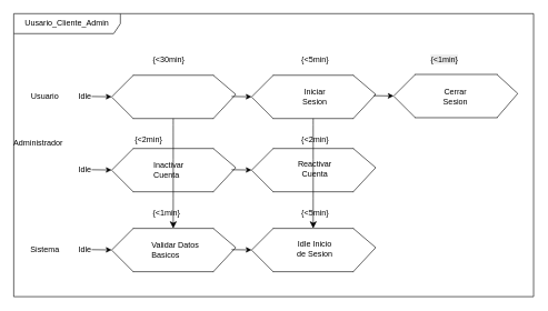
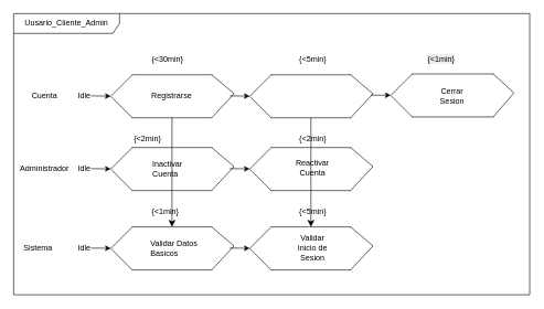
  <mxCell id="0" />
  <mxCell id="1" parent="0" />
  <mxCell id="2" style="edgeStyle=none;curved=1;rounded=0;orthogonalLoop=1;jettySize=auto;html=1;entryX=0;entryY=0.5;entryDx=0;entryDy=0;fontSize=12;startSize=8;endSize=8;" edge="1" parent="1" source="3" target="50"><mxGeometry relative="1" as="geometry" /></mxCell>
  <mxCell id="3" value="" style="shape=partialRectangle;whiteSpace=wrap;html=1;top=0;bottom=0;fillColor=none;rotation=90;" vertex="1" parent="1"><mxGeometry x="226.87" y="85" width="65" height="120" as="geometry" /></mxCell>
  <mxCell id="4" value="" style="endArrow=none;html=1;rounded=0;exitX=1;exitY=0;exitDx=0;exitDy=0;" edge="1" parent="1" source="3"><mxGeometry width="50" height="50" relative="1" as="geometry"><mxPoint x="363.12" y="151.25" as="sourcePoint" /><mxPoint x="353.12" y="141.25" as="targetPoint" /></mxGeometry></mxCell>
  <mxCell id="5" value="" style="endArrow=none;html=1;rounded=0;exitX=0;exitY=0;exitDx=0;exitDy=0;" edge="1" parent="1" source="3"><mxGeometry width="50" height="50" relative="1" as="geometry"><mxPoint x="363.12" y="103.25" as="sourcePoint" /><mxPoint x="353.12" y="141.25" as="targetPoint" /></mxGeometry></mxCell>
  <mxCell id="6" value="" style="endArrow=none;html=1;rounded=0;entryX=1;entryY=1;entryDx=0;entryDy=0;" edge="1" parent="1" target="3"><mxGeometry width="50" height="50" relative="1" as="geometry"><mxPoint x="166.87" y="145" as="sourcePoint" /><mxPoint x="190.12" y="173.25" as="targetPoint" /></mxGeometry></mxCell>
  <mxCell id="7" value="" style="endArrow=none;html=1;rounded=0;entryX=0;entryY=1;entryDx=0;entryDy=0;" edge="1" parent="1" target="3"><mxGeometry width="50" height="50" relative="1" as="geometry"><mxPoint x="166.87" y="145" as="sourcePoint" /><mxPoint x="190.12" y="115" as="targetPoint" /></mxGeometry></mxCell>
  <mxCell id="8" style="edgeStyle=none;curved=1;rounded=0;orthogonalLoop=1;jettySize=auto;html=1;entryX=0;entryY=0.5;entryDx=0;entryDy=0;fontSize=12;startSize=8;endSize=8;" edge="1" parent="1" source="9" target="55"><mxGeometry relative="1" as="geometry" /></mxCell>
  <mxCell id="9" value="" style="shape=partialRectangle;whiteSpace=wrap;html=1;top=0;bottom=0;fillColor=none;rotation=90;" vertex="1" parent="1"><mxGeometry x="436.87" y="85" width="65" height="120" as="geometry" /></mxCell>
  <mxCell id="10" value="" style="endArrow=none;html=1;rounded=0;exitX=1;exitY=0;exitDx=0;exitDy=0;" edge="1" parent="1" source="9"><mxGeometry width="50" height="50" relative="1" as="geometry"><mxPoint x="573.12" y="151.25" as="sourcePoint" /><mxPoint x="563.12" y="141.25" as="targetPoint" /></mxGeometry></mxCell>
  <mxCell id="11" value="" style="endArrow=none;html=1;rounded=0;exitX=0;exitY=0;exitDx=0;exitDy=0;" edge="1" parent="1" source="9"><mxGeometry width="50" height="50" relative="1" as="geometry"><mxPoint x="573.12" y="103.25" as="sourcePoint" /><mxPoint x="563.12" y="141.25" as="targetPoint" /></mxGeometry></mxCell>
  <mxCell id="12" value="" style="endArrow=none;html=1;rounded=0;entryX=1;entryY=1;entryDx=0;entryDy=0;" edge="1" parent="1" target="9"><mxGeometry width="50" height="50" relative="1" as="geometry"><mxPoint x="376.87" y="145" as="sourcePoint" /><mxPoint x="400.12" y="173.25" as="targetPoint" /></mxGeometry></mxCell>
  <mxCell id="13" value="" style="endArrow=none;html=1;rounded=0;entryX=0;entryY=1;entryDx=0;entryDy=0;" edge="1" parent="1" target="9"><mxGeometry width="50" height="50" relative="1" as="geometry"><mxPoint x="376.87" y="145" as="sourcePoint" /><mxPoint x="400.12" y="115" as="targetPoint" /></mxGeometry></mxCell>
  <mxCell id="14" value="&lt;font style=&quot;vertical-align: inherit;&quot;&gt;&lt;font style=&quot;vertical-align: inherit;&quot;&gt;Idle&lt;/font&gt;&lt;/font&gt;" style="text;html=1;align=center;verticalAlign=middle;whiteSpace=wrap;rounded=0;" vertex="1" parent="1"><mxGeometry x="96.87" y="130" width="60" height="30" as="geometry" /></mxCell>
  <mxCell id="15" value="" style="shape=partialRectangle;whiteSpace=wrap;html=1;top=0;bottom=0;fillColor=none;rotation=90;" vertex="1" parent="1"><mxGeometry x="651.25" y="82.5" width="65" height="122.5" as="geometry" /></mxCell>
  <mxCell id="16" value="" style="endArrow=none;html=1;rounded=0;exitX=1;exitY=0;exitDx=0;exitDy=0;" edge="1" parent="1" source="15"><mxGeometry width="50" height="50" relative="1" as="geometry"><mxPoint x="786.25" y="150" as="sourcePoint" /><mxPoint x="776.25" y="140" as="targetPoint" /></mxGeometry></mxCell>
  <mxCell id="17" value="" style="endArrow=none;html=1;rounded=0;exitX=0;exitY=0;exitDx=0;exitDy=0;" edge="1" parent="1" source="15"><mxGeometry width="50" height="50" relative="1" as="geometry"><mxPoint x="786.25" y="102" as="sourcePoint" /><mxPoint x="776.25" y="140" as="targetPoint" /></mxGeometry></mxCell>
  <mxCell id="18" value="" style="endArrow=none;html=1;rounded=0;entryX=1;entryY=1;entryDx=0;entryDy=0;" edge="1" parent="1" target="15"><mxGeometry width="50" height="50" relative="1" as="geometry"><mxPoint x="590" y="143.75" as="sourcePoint" /><mxPoint x="613.25" y="172" as="targetPoint" /></mxGeometry></mxCell>
  <mxCell id="19" value="" style="endArrow=none;html=1;rounded=0;entryX=0;entryY=1;entryDx=0;entryDy=0;" edge="1" parent="1" target="15"><mxGeometry width="50" height="50" relative="1" as="geometry"><mxPoint x="590" y="143.75" as="sourcePoint" /><mxPoint x="613.25" y="113.75" as="targetPoint" /></mxGeometry></mxCell>
  <mxCell id="20" value="" style="endArrow=classic;html=1;rounded=0;" edge="1" parent="1"><mxGeometry width="50" height="50" relative="1" as="geometry"><mxPoint x="346.87" y="144.41" as="sourcePoint" /><mxPoint x="376.87" y="144.82" as="targetPoint" /></mxGeometry></mxCell>
  <mxCell id="21" value="" style="endArrow=classic;html=1;rounded=0;" edge="1" parent="1"><mxGeometry width="50" height="50" relative="1" as="geometry"><mxPoint x="560" y="143.16" as="sourcePoint" /><mxPoint x="590" y="143.57" as="targetPoint" /></mxGeometry></mxCell>
  <mxCell id="22" value="" style="endArrow=classic;html=1;rounded=0;" edge="1" parent="1"><mxGeometry width="50" height="50" relative="1" as="geometry"><mxPoint x="136.87" y="144.41" as="sourcePoint" /><mxPoint x="166.87" y="144.82" as="targetPoint" /></mxGeometry></mxCell>
  <mxCell id="23" value="Uusario_Cliente_Admin" style="shape=umlFrame;whiteSpace=wrap;html=1;pointerEvents=0;width=160;height=30;" vertex="1" parent="1"><mxGeometry x="20" y="20" width="780" height="425" as="geometry" /></mxCell>
- <mxCell id="25" value="&lt;span style=&quot;text-align: left;&quot;&gt;Iniciar Sesion&lt;/span&gt;" style="text;html=1;align=center;verticalAlign=middle;whiteSpace=wrap;rounded=0;" vertex="1" parent="1"><mxGeometry x="441.87" y="128.75" width="60" height="30" as="geometry" /></mxCell>
+ <mxCell id="24" value="&lt;div style=&quot;text-align: left;&quot;&gt;Registrarse&lt;/div&gt;" style="text;html=1;align=center;verticalAlign=middle;whiteSpace=wrap;rounded=0;" vertex="1" parent="1"><mxGeometry x="229.37" y="130" width="60" height="30" as="geometry" /></mxCell>
  <mxCell id="26" value="&lt;span style=&quot;text-align: left;&quot;&gt;Cerrar Sesion&lt;/span&gt;" style="text;html=1;align=center;verticalAlign=middle;whiteSpace=wrap;rounded=0;" vertex="1" parent="1"><mxGeometry x="652.5" y="128.75" width="60" height="30" as="geometry" /></mxCell>
  <mxCell id="27" value="&lt;span style=&quot;color: rgb(0, 0, 0); font-family: Helvetica; font-size: 12px; font-style: normal; font-variant-ligatures: normal; font-variant-caps: normal; font-weight: 400; letter-spacing: normal; orphans: 2; text-align: left; text-indent: 0px; text-transform: none; widows: 2; word-spacing: 0px; -webkit-text-stroke-width: 0px; white-space: normal; background-color: rgb(236, 236, 236); text-decoration-thickness: initial; text-decoration-style: initial; text-decoration-color: initial; float: none; display: inline !important;&quot;&gt;&lt;font style=&quot;vertical-align: inherit;&quot;&gt;&lt;font style=&quot;vertical-align: inherit;&quot;&gt;&lt;font style=&quot;vertical-align: inherit;&quot;&gt;&lt;font style=&quot;vertical-align: inherit;&quot;&gt;&lt;font style=&quot;vertical-align: inherit;&quot;&gt;&lt;font style=&quot;vertical-align: inherit;&quot;&gt;&lt;font style=&quot;vertical-align: inherit;&quot;&gt;&lt;font style=&quot;vertical-align: inherit;&quot;&gt;{&amp;lt;1min}&lt;/font&gt;&lt;/font&gt;&lt;/font&gt;&lt;/font&gt;&lt;/font&gt;&lt;/font&gt;&lt;/font&gt;&lt;/font&gt;&lt;/span&gt;" style="text;whiteSpace=wrap;html=1;" vertex="1" parent="1"><mxGeometry x="643.75" y="75" width="80" height="40" as="geometry" /></mxCell>
- <mxCell id="28" value="&lt;font style=&quot;vertical-align: inherit;&quot;&gt;&lt;font style=&quot;vertical-align: inherit;&quot;&gt;Usuario&lt;/font&gt;&lt;/font&gt;" style="text;html=1;align=center;verticalAlign=middle;whiteSpace=wrap;rounded=0;" vertex="1" parent="1"><mxGeometry x="36.87" y="128.75" width="60" height="30" as="geometry" /></mxCell>
+ <mxCell id="28" value="&lt;font style=&quot;vertical-align: inherit;&quot;&gt;&lt;font style=&quot;vertical-align: inherit;&quot;&gt;Cuenta&lt;/font&gt;&lt;/font&gt;" style="text;html=1;align=center;verticalAlign=middle;whiteSpace=wrap;rounded=0;" vertex="1" parent="1"><mxGeometry x="36.87" y="128.75" width="60" height="30" as="geometry" /></mxCell>
  <mxCell id="29" value="{&lt;30min}" style="text;whiteSpace=wrap;" vertex="1" parent="1"><mxGeometry x="226.87" y="75" width="80" height="40" as="geometry" /></mxCell>
  <mxCell id="30" value="{&lt;5min}" style="text;whiteSpace=wrap;" vertex="1" parent="1"><mxGeometry x="450" y="75" width="80" height="40" as="geometry" /></mxCell>
  <mxCell id="31" value="" style="shape=partialRectangle;whiteSpace=wrap;html=1;top=0;bottom=0;fillColor=none;rotation=90;" vertex="1" parent="1"><mxGeometry x="226.87" y="195" width="65" height="120" as="geometry" /></mxCell>
  <mxCell id="32" value="" style="endArrow=none;html=1;rounded=0;exitX=1;exitY=0;exitDx=0;exitDy=0;" edge="1" parent="1" source="31"><mxGeometry width="50" height="50" relative="1" as="geometry"><mxPoint x="363.12" y="261.25" as="sourcePoint" /><mxPoint x="353.12" y="251.25" as="targetPoint" /></mxGeometry></mxCell>
  <mxCell id="33" value="" style="endArrow=none;html=1;rounded=0;exitX=0;exitY=0;exitDx=0;exitDy=0;" edge="1" parent="1" source="31"><mxGeometry width="50" height="50" relative="1" as="geometry"><mxPoint x="363.12" y="213.25" as="sourcePoint" /><mxPoint x="353.12" y="251.25" as="targetPoint" /></mxGeometry></mxCell>
  <mxCell id="34" value="" style="endArrow=none;html=1;rounded=0;entryX=1;entryY=1;entryDx=0;entryDy=0;" edge="1" parent="1" target="31"><mxGeometry width="50" height="50" relative="1" as="geometry"><mxPoint x="166.87" y="255" as="sourcePoint" /><mxPoint x="190.12" y="283.25" as="targetPoint" /></mxGeometry></mxCell>
  <mxCell id="35" value="" style="endArrow=none;html=1;rounded=0;entryX=0;entryY=1;entryDx=0;entryDy=0;" edge="1" parent="1" target="31"><mxGeometry width="50" height="50" relative="1" as="geometry"><mxPoint x="166.87" y="255" as="sourcePoint" /><mxPoint x="190.12" y="225" as="targetPoint" /></mxGeometry></mxCell>
  <mxCell id="36" value="" style="shape=partialRectangle;whiteSpace=wrap;html=1;top=0;bottom=0;fillColor=none;rotation=90;" vertex="1" parent="1"><mxGeometry x="436.87" y="195" width="65" height="120" as="geometry" /></mxCell>
  <mxCell id="37" value="" style="endArrow=none;html=1;rounded=0;exitX=1;exitY=0;exitDx=0;exitDy=0;" edge="1" parent="1" source="36"><mxGeometry width="50" height="50" relative="1" as="geometry"><mxPoint x="573.12" y="261.25" as="sourcePoint" /><mxPoint x="563.12" y="251.25" as="targetPoint" /></mxGeometry></mxCell>
  <mxCell id="38" value="" style="endArrow=none;html=1;rounded=0;exitX=0;exitY=0;exitDx=0;exitDy=0;" edge="1" parent="1" source="36"><mxGeometry width="50" height="50" relative="1" as="geometry"><mxPoint x="573.12" y="213.25" as="sourcePoint" /><mxPoint x="563.12" y="251.25" as="targetPoint" /></mxGeometry></mxCell>
  <mxCell id="39" value="" style="endArrow=none;html=1;rounded=0;entryX=1;entryY=1;entryDx=0;entryDy=0;" edge="1" parent="1" target="36"><mxGeometry width="50" height="50" relative="1" as="geometry"><mxPoint x="376.87" y="255" as="sourcePoint" /><mxPoint x="400.12" y="283.25" as="targetPoint" /></mxGeometry></mxCell>
  <mxCell id="40" value="" style="endArrow=none;html=1;rounded=0;entryX=0;entryY=1;entryDx=0;entryDy=0;" edge="1" parent="1" target="36"><mxGeometry width="50" height="50" relative="1" as="geometry"><mxPoint x="376.87" y="255" as="sourcePoint" /><mxPoint x="400.12" y="225" as="targetPoint" /></mxGeometry></mxCell>
  <mxCell id="41" value="&lt;font style=&quot;vertical-align: inherit;&quot;&gt;&lt;font style=&quot;vertical-align: inherit;&quot;&gt;Idle&lt;/font&gt;&lt;/font&gt;" style="text;html=1;align=center;verticalAlign=middle;whiteSpace=wrap;rounded=0;" vertex="1" parent="1"><mxGeometry x="96.87" y="240" width="60" height="30" as="geometry" /></mxCell>
  <mxCell id="42" value="" style="endArrow=classic;html=1;rounded=0;" edge="1" parent="1"><mxGeometry width="50" height="50" relative="1" as="geometry"><mxPoint x="346.87" y="254.41" as="sourcePoint" /><mxPoint x="376.87" y="254.82" as="targetPoint" /></mxGeometry></mxCell>
  <mxCell id="43" value="" style="endArrow=classic;html=1;rounded=0;" edge="1" parent="1"><mxGeometry width="50" height="50" relative="1" as="geometry"><mxPoint x="136.87" y="254.41" as="sourcePoint" /><mxPoint x="166.87" y="254.82" as="targetPoint" /></mxGeometry></mxCell>
  <mxCell id="44" value="&lt;div style=&quot;text-align: left;&quot;&gt;Inactivar Cuenta&lt;/div&gt;" style="text;html=1;align=center;verticalAlign=middle;whiteSpace=wrap;rounded=0;" vertex="1" parent="1"><mxGeometry x="229.37" y="240" width="60" height="30" as="geometry" /></mxCell>
  <mxCell id="45" value="&lt;span style=&quot;text-align: left;&quot;&gt;Reactivar Cuenta&lt;/span&gt;" style="text;html=1;align=center;verticalAlign=middle;whiteSpace=wrap;rounded=0;" vertex="1" parent="1"><mxGeometry x="441.87" y="238.75" width="60" height="30" as="geometry" /></mxCell>
- <mxCell id="46" value="&lt;font style=&quot;vertical-align: inherit;&quot;&gt;&lt;font style=&quot;vertical-align: inherit;&quot;&gt;Administrador&lt;/font&gt;&lt;/font&gt;" style="text;html=1;align=center;verticalAlign=middle;whiteSpace=wrap;rounded=0;" vertex="1" parent="1"><mxGeometry x="26.87" y="198.75" width="60" height="30" as="geometry" /></mxCell>
+ <mxCell id="46" value="&lt;font style=&quot;vertical-align: inherit;&quot;&gt;&lt;font style=&quot;vertical-align: inherit;&quot;&gt;Administrador&lt;/font&gt;&lt;/font&gt;" style="text;html=1;align=center;verticalAlign=middle;whiteSpace=wrap;rounded=0;" vertex="1" parent="1"><mxGeometry x="36.87" y="238.75" width="60" height="30" as="geometry" /></mxCell>
  <mxCell id="47" value="{&lt;2min}" style="text;whiteSpace=wrap;" vertex="1" parent="1"><mxGeometry x="200" y="195" width="80" height="40" as="geometry" /></mxCell>
  <mxCell id="48" value="{&lt;2min}" style="text;whiteSpace=wrap;" vertex="1" parent="1"><mxGeometry x="450" y="195" width="80" height="40" as="geometry" /></mxCell>
  <mxCell id="49" style="edgeStyle=none;curved=1;rounded=0;orthogonalLoop=1;jettySize=auto;html=1;entryX=0.5;entryY=0;entryDx=0;entryDy=0;fontSize=12;startSize=8;endSize=8;" edge="1" parent="1" source="3" target="3"><mxGeometry relative="1" as="geometry" /></mxCell>
  <mxCell id="50" value="" style="shape=partialRectangle;whiteSpace=wrap;html=1;top=0;bottom=0;fillColor=none;rotation=90;" vertex="1" parent="1"><mxGeometry x="226.87" y="315" width="65" height="120" as="geometry" /></mxCell>
  <mxCell id="51" value="" style="endArrow=none;html=1;rounded=0;exitX=1;exitY=0;exitDx=0;exitDy=0;" edge="1" parent="1" source="50"><mxGeometry width="50" height="50" relative="1" as="geometry"><mxPoint x="363.12" y="381.25" as="sourcePoint" /><mxPoint x="353.12" y="371.25" as="targetPoint" /></mxGeometry></mxCell>
  <mxCell id="52" value="" style="endArrow=none;html=1;rounded=0;exitX=0;exitY=0;exitDx=0;exitDy=0;" edge="1" parent="1" source="50"><mxGeometry width="50" height="50" relative="1" as="geometry"><mxPoint x="363.12" y="333.25" as="sourcePoint" /><mxPoint x="353.12" y="371.25" as="targetPoint" /></mxGeometry></mxCell>
  <mxCell id="53" value="" style="endArrow=none;html=1;rounded=0;entryX=1;entryY=1;entryDx=0;entryDy=0;" edge="1" parent="1" target="50"><mxGeometry width="50" height="50" relative="1" as="geometry"><mxPoint x="166.87" y="375" as="sourcePoint" /><mxPoint x="190.12" y="403.25" as="targetPoint" /></mxGeometry></mxCell>
  <mxCell id="54" value="" style="endArrow=none;html=1;rounded=0;entryX=0;entryY=1;entryDx=0;entryDy=0;" edge="1" parent="1" target="50"><mxGeometry width="50" height="50" relative="1" as="geometry"><mxPoint x="166.87" y="375" as="sourcePoint" /><mxPoint x="190.12" y="345" as="targetPoint" /></mxGeometry></mxCell>
  <mxCell id="55" value="" style="shape=partialRectangle;whiteSpace=wrap;html=1;top=0;bottom=0;fillColor=none;rotation=90;" vertex="1" parent="1"><mxGeometry x="436.87" y="315" width="65" height="120" as="geometry" /></mxCell>
  <mxCell id="56" value="" style="endArrow=none;html=1;rounded=0;exitX=1;exitY=0;exitDx=0;exitDy=0;" edge="1" parent="1" source="55"><mxGeometry width="50" height="50" relative="1" as="geometry"><mxPoint x="573.12" y="381.25" as="sourcePoint" /><mxPoint x="563.12" y="371.25" as="targetPoint" /></mxGeometry></mxCell>
  <mxCell id="57" value="" style="endArrow=none;html=1;rounded=0;exitX=0;exitY=0;exitDx=0;exitDy=0;" edge="1" parent="1" source="55"><mxGeometry width="50" height="50" relative="1" as="geometry"><mxPoint x="573.12" y="333.25" as="sourcePoint" /><mxPoint x="563.12" y="371.25" as="targetPoint" /></mxGeometry></mxCell>
  <mxCell id="58" value="" style="endArrow=none;html=1;rounded=0;entryX=1;entryY=1;entryDx=0;entryDy=0;" edge="1" parent="1" target="55"><mxGeometry width="50" height="50" relative="1" as="geometry"><mxPoint x="376.87" y="375" as="sourcePoint" /><mxPoint x="400.12" y="403.25" as="targetPoint" /></mxGeometry></mxCell>
  <mxCell id="59" value="" style="endArrow=none;html=1;rounded=0;entryX=0;entryY=1;entryDx=0;entryDy=0;" edge="1" parent="1" target="55"><mxGeometry width="50" height="50" relative="1" as="geometry"><mxPoint x="376.87" y="375" as="sourcePoint" /><mxPoint x="400.12" y="345" as="targetPoint" /></mxGeometry></mxCell>
  <mxCell id="60" value="&lt;font style=&quot;vertical-align: inherit;&quot;&gt;&lt;font style=&quot;vertical-align: inherit;&quot;&gt;Idle&lt;/font&gt;&lt;/font&gt;" style="text;html=1;align=center;verticalAlign=middle;whiteSpace=wrap;rounded=0;" vertex="1" parent="1"><mxGeometry x="96.87" y="360" width="60" height="30" as="geometry" /></mxCell>
  <mxCell id="61" value="" style="endArrow=classic;html=1;rounded=0;" edge="1" parent="1"><mxGeometry width="50" height="50" relative="1" as="geometry"><mxPoint x="346.87" y="374.41" as="sourcePoint" /><mxPoint x="376.87" y="374.82" as="targetPoint" /></mxGeometry></mxCell>
  <mxCell id="62" value="" style="endArrow=classic;html=1;rounded=0;" edge="1" parent="1"><mxGeometry width="50" height="50" relative="1" as="geometry"><mxPoint x="136.87" y="374.41" as="sourcePoint" /><mxPoint x="166.87" y="374.82" as="targetPoint" /></mxGeometry></mxCell>
  <mxCell id="63" value="&lt;div style=&quot;text-align: left;&quot;&gt;Validar Datos Basicos&lt;/div&gt;" style="text;html=1;align=center;verticalAlign=middle;whiteSpace=wrap;rounded=0;" vertex="1" parent="1"><mxGeometry x="226.24" y="360" width="80.63" height="30" as="geometry" /></mxCell>
- <mxCell id="64" value="&lt;span style=&quot;text-align: left;&quot;&gt;Idle Inicio de Sesion&lt;/span&gt;" style="text;html=1;align=center;verticalAlign=middle;whiteSpace=wrap;rounded=0;" vertex="1" parent="1"><mxGeometry x="441.87" y="358.75" width="60" height="30" as="geometry" /></mxCell>
- <mxCell id="65" value="&lt;font style=&quot;vertical-align: inherit;&quot;&gt;&lt;font style=&quot;vertical-align: inherit;&quot;&gt;Sistema&lt;/font&gt;&lt;/font&gt;" style="text;html=1;align=center;verticalAlign=middle;whiteSpace=wrap;rounded=0;" vertex="1" parent="1"><mxGeometry x="36.87" y="358.75" width="60" height="30" as="geometry" /></mxCell>
+ <mxCell id="64" value="&lt;span style=&quot;text-align: left;&quot;&gt;Validar Inicio de Sesion&lt;/span&gt;" style="text;html=1;align=center;verticalAlign=middle;whiteSpace=wrap;rounded=0;" vertex="1" parent="1"><mxGeometry x="441.87" y="358.75" width="60" height="30" as="geometry" /></mxCell>
+ <mxCell id="65" value="&lt;font style=&quot;vertical-align: inherit;&quot;&gt;&lt;font style=&quot;vertical-align: inherit;&quot;&gt;Sistema&lt;/font&gt;&lt;/font&gt;" style="text;html=1;align=center;verticalAlign=middle;whiteSpace=wrap;rounded=0;" vertex="1" parent="1"><mxGeometry x="26.87" y="358.75" width="60" height="30" as="geometry" /></mxCell>
  <mxCell id="66" value="{&lt;1min}" style="text;whiteSpace=wrap;" vertex="1" parent="1"><mxGeometry x="226.87" y="305" width="53.13" height="40" as="geometry" /></mxCell>
  <mxCell id="67" value="{&lt;5min}" style="text;whiteSpace=wrap;" vertex="1" parent="1"><mxGeometry x="450" y="305" width="80" height="40" as="geometry" /></mxCell>
